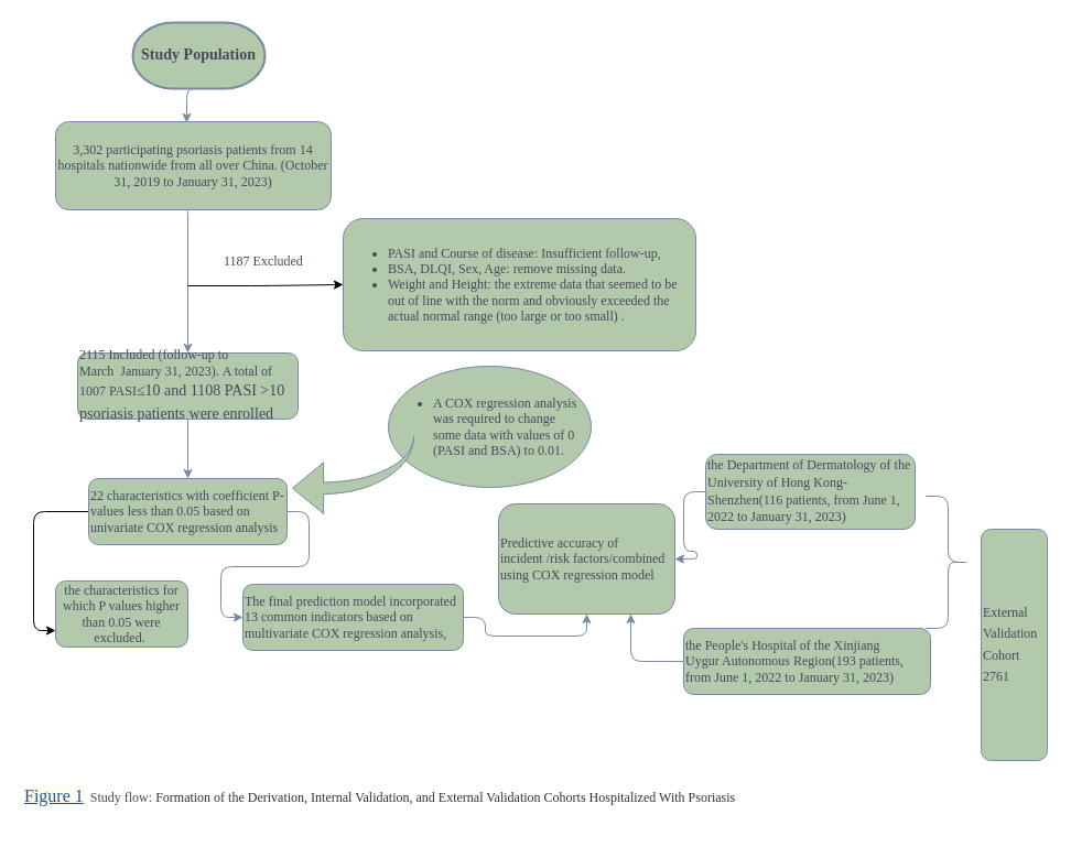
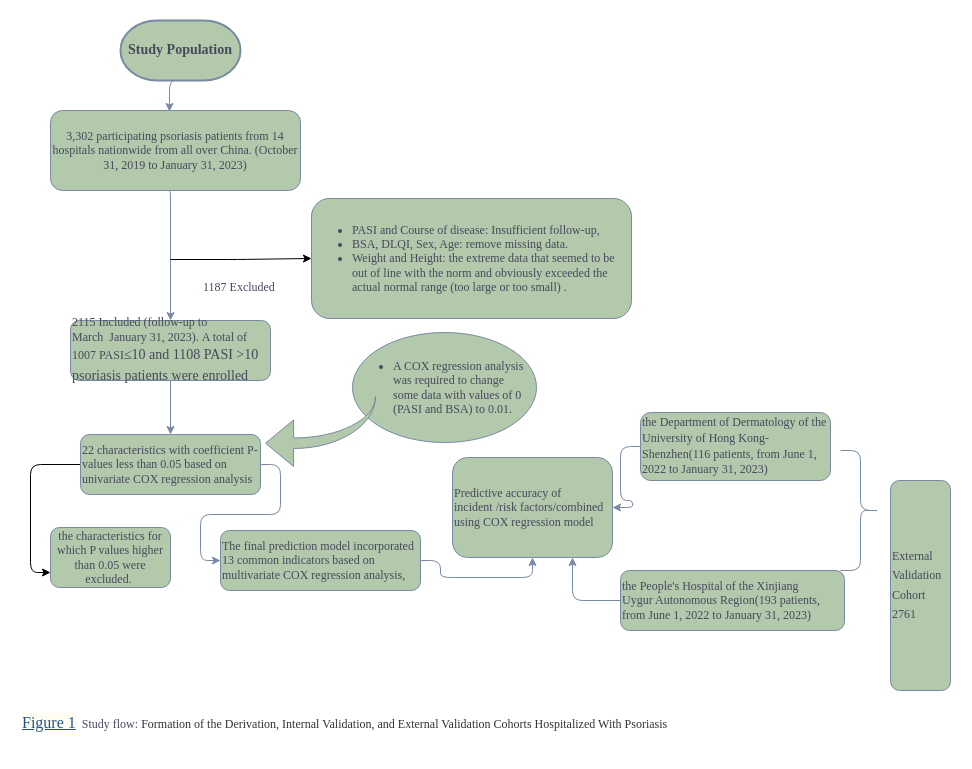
  <mxCell id="0" />
  <mxCell id="1" parent="0" />
  <mxCell id="2" style="edgeStyle=orthogonalEdgeStyle;rounded=1;orthogonalLoop=1;jettySize=auto;html=1;exitX=0.5;exitY=1;exitDx=0;exitDy=0;fontFamily=Times New Roman;labelBackgroundColor=none;verticalAlign=middle;labelBorderColor=none;strokeColor=#788AA3;fontColor=default;" edge="1" parent="1" target="3"><mxGeometry relative="1" as="geometry"><mxPoint x="169" y="191" as="sourcePoint" /><Array as="points"><mxPoint x="170" y="191" /></Array></mxGeometry></mxCell>
  <mxCell id="3" value="2115 Included (follow-up to March&amp;nbsp;&amp;nbsp;January 31, 2023).&amp;nbsp;A total of 1007 PASI&lt;span style=&quot;font-size:10.5pt;mso-bidi-font-size:12.0pt;line-height:150%;font-family:&lt;br/&gt;宋体;mso-ascii-font-family:&amp;quot;Times New Roman&amp;quot;;mso-fareast-theme-font:minor-fareast;&lt;br/&gt;mso-hansi-font-family:&amp;quot;Times New Roman&amp;quot;;mso-bidi-font-family:&amp;quot;Times New Roman&amp;quot;;&lt;br/&gt;mso-bidi-theme-font:minor-bidi;mso-font-kerning:1.0pt;mso-ansi-language:EN-US;&lt;br/&gt;mso-fareast-language:ZH-CN;mso-bidi-language:AR-SA&quot; lang=&quot;ZH-CN&quot;&gt;≤&lt;/span&gt;&lt;span style=&quot;font-size:10.5pt;mso-bidi-font-size:12.0pt;line-height:150%;font-family:&lt;br/&gt;&amp;quot;Times New Roman&amp;quot;,serif;mso-fareast-font-family:宋体;mso-fareast-theme-font:minor-fareast;&lt;br/&gt;mso-bidi-theme-font:minor-bidi;mso-font-kerning:1.0pt;mso-ansi-language:EN-US;&lt;br/&gt;mso-fareast-language:ZH-CN;mso-bidi-language:AR-SA&quot;&gt;10 and 1108 PASI &amp;gt;10&lt;br/&gt;psoriasis patients were enrolled&lt;/span&gt;" style="rounded=1;whiteSpace=wrap;html=1;fontFamily=Times New Roman;labelBackgroundColor=none;verticalAlign=middle;labelBorderColor=none;fillColor=#B2C9AB;strokeColor=#788AA3;fontColor=#46495D;container=0;align=left;" vertex="1" parent="1"><mxGeometry x="70" y="320" width="200" height="60" as="geometry" /></mxCell>
  <mxCell id="4" value="&lt;a style=&quot;box-sizing: inherit; background-color: rgb(255, 252, 240); color: rgb(32, 84, 147); cursor: pointer; outline: 0px; margin-top: 0px; margin-bottom: 0px; font-size: 16px; display: inline-block !important;&quot; target=&quot;figure&quot; href=&quot;https://www.ncbi.nlm.nih.gov/pmc/articles/PMC5820711/figure/joi170125f1/&quot; class=&quot;figpopup&quot;&gt;Figure 1&lt;/a&gt;&amp;nbsp;&amp;nbsp;Study flow:&amp;nbsp;&lt;font color=&quot;#333333&quot;&gt;Formation of the Derivation, Internal Validation, and External Validation Cohorts Hospitalized With Psoriasis&lt;/font&gt;" style="text;whiteSpace=wrap;html=1;fontFamily=Times New Roman;labelBackgroundColor=none;verticalAlign=middle;labelBorderColor=none;fontColor=#46495D;rounded=1;container=0;" vertex="1" parent="1"><mxGeometry x="20" y="697" width="727" height="50" as="geometry" /></mxCell>
  <mxCell id="5" value="" style="endArrow=classic;html=1;rounded=1;entryX=0;entryY=0.5;entryDx=0;entryDy=0;fontFamily=Times New Roman;labelBackgroundColor=none;verticalAlign=middle;labelBorderColor=none;strokeColor=#000000;fontColor=default;" edge="1" parent="1" target="20"><mxGeometry width="50" height="50" relative="1" as="geometry"><mxPoint x="170" y="259" as="sourcePoint" /><mxPoint x="310" y="258" as="targetPoint" /><Array as="points"><mxPoint x="237" y="259" /></Array></mxGeometry></mxCell>
  <mxCell id="6" value="&lt;p style=&quot;line-height: 160%;&quot;&gt;External Validation Cohort&lt;br&gt;2761&lt;/p&gt;" style="rounded=1;whiteSpace=wrap;html=1;align=left;direction=south;fontFamily=Times New Roman;labelBackgroundColor=none;verticalAlign=middle;labelBorderColor=none;fillColor=#B2C9AB;strokeColor=#788AA3;fontColor=#46495D;container=0;" vertex="1" parent="1"><mxGeometry x="890" y="480" width="60" height="210" as="geometry" /></mxCell>
  <mxCell id="7" value="&lt;p style=&quot;border-color: var(--border-color); line-height: 15.6px;&quot;&gt;the Department of Dermatology of the University of Hong Kong-Shenzhen(116 patients, from June 1, 2022 to January 31, 2023)&lt;/p&gt;" style="rounded=1;whiteSpace=wrap;html=1;align=left;fontFamily=Times New Roman;labelBackgroundColor=none;verticalAlign=middle;labelBorderColor=none;fillColor=#B2C9AB;strokeColor=#788AA3;fontColor=#46495D;container=0;" vertex="1" parent="1"><mxGeometry x="640" y="412" width="190" height="68" as="geometry" /></mxCell>
  <mxCell id="8" value="&lt;div&gt;the People's Hospital of the Xinjiang&lt;/div&gt;&lt;div&gt;Uygur Autonomous Region(193 patients,&amp;nbsp;&lt;/div&gt;&lt;div&gt;from June 1, 2022 to January 31, 2023&lt;span style=&quot;background-color: transparent;&quot;&gt;)&lt;/span&gt;&lt;/div&gt;" style="rounded=1;whiteSpace=wrap;html=1;align=left;fontFamily=Times New Roman;labelBackgroundColor=none;verticalAlign=middle;labelBorderColor=none;fillColor=#B2C9AB;strokeColor=#788AA3;fontColor=#46495D;container=0;" vertex="1" parent="1"><mxGeometry x="620" y="570" width="224" height="60" as="geometry" /></mxCell>
  <mxCell id="9" style="edgeStyle=orthogonalEdgeStyle;rounded=1;orthogonalLoop=1;jettySize=auto;html=1;exitX=0;exitY=0.5;exitDx=0;exitDy=0;entryX=0;entryY=0.75;entryDx=0;entryDy=0;" edge="1" parent="1" source="10" target="16"><mxGeometry relative="1" as="geometry" /></mxCell>
  <mxCell id="10" value="22 characteristics with coefficient P-values less than 0.05&amp;nbsp;based on univariate COX regression analysis" style="rounded=1;whiteSpace=wrap;html=1;align=left;fontFamily=Times New Roman;labelBackgroundColor=none;verticalAlign=middle;labelBorderColor=none;fillColor=#B2C9AB;strokeColor=#788AA3;fontColor=#46495D;container=0;" vertex="1" parent="1"><mxGeometry x="80" y="434" width="180" height="60" as="geometry" /></mxCell>
  <mxCell id="11" style="edgeStyle=orthogonalEdgeStyle;rounded=1;orthogonalLoop=1;jettySize=auto;html=1;exitX=0.5;exitY=1;exitDx=0;exitDy=0;entryX=0.5;entryY=0;entryDx=0;entryDy=0;fontFamily=Times New Roman;labelBackgroundColor=none;verticalAlign=middle;labelBorderColor=none;strokeColor=#788AA3;fontColor=default;" edge="1" parent="1" source="3" target="10"><mxGeometry relative="1" as="geometry"><mxPoint x="80" y="490" as="sourcePoint" /></mxGeometry></mxCell>
  <mxCell id="12" value="The final prediction model incorporated 13 common indicators based on multivariate COX regression analysis,&amp;nbsp;" style="rounded=1;whiteSpace=wrap;html=1;align=left;fontFamily=Times New Roman;labelBackgroundColor=none;verticalAlign=middle;labelBorderColor=none;fillColor=#B2C9AB;strokeColor=#788AA3;fontColor=#46495D;container=0;" vertex="1" parent="1"><mxGeometry x="220" y="530" width="200" height="60" as="geometry" /></mxCell>
  <mxCell id="13" style="edgeStyle=orthogonalEdgeStyle;rounded=1;orthogonalLoop=1;jettySize=auto;html=1;exitX=1;exitY=0.5;exitDx=0;exitDy=0;entryX=0;entryY=0.5;entryDx=0;entryDy=0;fontFamily=Times New Roman;labelBackgroundColor=none;verticalAlign=middle;labelBorderColor=none;strokeColor=#788AA3;fontColor=default;" edge="1" parent="1" source="10" target="12"><mxGeometry relative="1" as="geometry" /></mxCell>
  <mxCell id="14" style="edgeStyle=orthogonalEdgeStyle;rounded=1;orthogonalLoop=1;jettySize=auto;html=1;exitX=0.5;exitY=1;exitDx=0;exitDy=0;exitPerimeter=0;fontFamily=Times New Roman;labelBackgroundColor=none;verticalAlign=middle;labelBorderColor=none;strokeColor=#788AA3;fontColor=default;" edge="1" parent="1" source="15"><mxGeometry relative="1" as="geometry"><mxPoint x="169" y="111" as="targetPoint" /></mxGeometry></mxCell>
  <mxCell id="15" value="&lt;b&gt;&lt;font style=&quot;font-size: 14px;&quot;&gt;Study Population&lt;/font&gt;&lt;/b&gt;" style="strokeWidth=2;html=1;shape=mxgraph.flowchart.terminator;whiteSpace=wrap;fontFamily=Times New Roman;labelBackgroundColor=none;verticalAlign=middle;labelBorderColor=none;fillColor=#B2C9AB;strokeColor=#788AA3;fontColor=#46495D;rounded=1;container=0;" vertex="1" parent="1"><mxGeometry x="120" y="20" width="120" height="60" as="geometry" /></mxCell>
  <mxCell id="16" value="&lt;span&gt;&lt;/span&gt;the characteristics for which P values higher than 0.05 were excluded.&lt;span&gt;&amp;nbsp;&lt;/span&gt;" style="rounded=1;whiteSpace=wrap;html=1;fontFamily=Times New Roman;labelBackgroundColor=none;verticalAlign=middle;labelBorderColor=none;fillColor=#B2C9AB;strokeColor=#788AA3;fontColor=#46495D;container=0;" vertex="1" parent="1"><mxGeometry x="50" y="527" width="120" height="60" as="geometry" /></mxCell>
  <mxCell id="17" value="&lt;div style=&quot;border-color: var(--border-color);&quot;&gt;Predictive accuracy of incident&amp;nbsp;&lt;span style=&quot;&quot;&gt;/risk&amp;nbsp;&lt;/span&gt;&lt;span style=&quot;&quot;&gt;factors/combined using COX&amp;nbsp;&lt;/span&gt;&lt;span style=&quot;&quot;&gt;regression model&lt;/span&gt;&lt;/div&gt;" style="rounded=1;whiteSpace=wrap;html=1;align=left;fontFamily=Times New Roman;labelBackgroundColor=none;verticalAlign=middle;labelBorderColor=none;fillColor=#B2C9AB;strokeColor=#788AA3;fontColor=#46495D;container=0;" vertex="1" parent="1"><mxGeometry x="452" y="457" width="160" height="100" as="geometry" /></mxCell>
  <mxCell id="18" style="edgeStyle=orthogonalEdgeStyle;rounded=1;orthogonalLoop=1;jettySize=auto;html=1;exitX=0;exitY=0.5;exitDx=0;exitDy=0;entryX=1;entryY=0.5;entryDx=0;entryDy=0;fontFamily=Times New Roman;labelBackgroundColor=none;verticalAlign=middle;labelBorderColor=none;strokeColor=#788AA3;fontColor=default;" edge="1" parent="1" source="7" target="17"><mxGeometry relative="1" as="geometry" /></mxCell>
  <mxCell id="19" value="" style="shape=curlyBracket;whiteSpace=wrap;html=1;rounded=1;flipH=1;labelPosition=right;verticalLabelPosition=middle;align=left;verticalAlign=middle;fontFamily=Times New Roman;labelBackgroundColor=none;labelBorderColor=none;fillColor=#B2C9AB;strokeColor=#788AA3;fontColor=#46495D;container=0;" vertex="1" parent="1"><mxGeometry x="840" y="450" width="40" height="120" as="geometry" /></mxCell>
  <mxCell id="20" value="&lt;div style=&quot;border-color: var(--border-color); text-align: left;&quot;&gt;&lt;ul&gt;&lt;li&gt;&lt;span style=&quot;&quot;&gt;PASI and Course of disease: Insufficient follow-up,&lt;/span&gt;&lt;br&gt;&lt;/li&gt;&lt;li&gt;&lt;font&gt;BSA, DLQI, Sex, Age: remove missing data.&amp;nbsp;&lt;/font&gt;&lt;/li&gt;&lt;li&gt;&lt;font&gt;Weight and Height: the extreme data that seemed to be out of line with the norm and obviously exceeded the actual normal range (too large or too small) .&lt;/font&gt;&lt;/li&gt;&lt;/ul&gt;&lt;/div&gt;" style="rounded=1;whiteSpace=wrap;html=1;fontFamily=Times New Roman;labelBackgroundColor=none;verticalAlign=middle;labelBorderColor=none;fillColor=#B2C9AB;strokeColor=#788AA3;fontColor=#46495D;container=0;" vertex="1" parent="1"><mxGeometry x="311" y="198" width="320" height="120" as="geometry" /></mxCell>
- <mxCell id="21" value="1187 Excluded" style="text;whiteSpace=wrap;html=1;fontFamily=Times New Roman;labelBackgroundColor=none;verticalAlign=middle;labelBorderColor=none;fontColor=#46495D;rounded=1;container=0;" vertex="1" parent="1"><mxGeometry x="201" y="222" width="100" height="30" as="geometry" /></mxCell>
+ <mxCell id="21" value="1187 Excluded" style="text;whiteSpace=wrap;html=1;fontFamily=Times New Roman;labelBackgroundColor=none;verticalAlign=middle;labelBorderColor=none;fontColor=#46495D;rounded=1;container=0;" vertex="1" parent="1"><mxGeometry x="201" y="272" width="100" height="30" as="geometry" /></mxCell>
  <mxCell id="22" value="3,302 participating psoriasis patients from 14 hospitals nationwide from all over China. (&lt;span style=&quot;border-color: var(--border-color); text-align: left;&quot;&gt;October 31, 2019 to January 31, 2023&lt;/span&gt;&lt;span style=&quot;border-color: var(--border-color); text-align: left;&quot;&gt;)&lt;/span&gt;" style="rounded=1;whiteSpace=wrap;html=1;fontFamily=Times New Roman;labelBackgroundColor=none;verticalAlign=middle;labelBorderColor=none;fillColor=#B2C9AB;strokeColor=#788AA3;fontColor=#46495D;container=0;" vertex="1" parent="1"><mxGeometry x="50" y="110" width="250" height="80" as="geometry" /></mxCell>
  <mxCell id="23" value="&lt;p style=&quot;line-height: 100%;&quot;&gt;&lt;/p&gt;&lt;ul&gt;&lt;li style=&quot;text-align: left;&quot;&gt;A COX regression analysis was required to change some&amp;nbsp;&lt;span style=&quot;border-color: var(--border-color);&quot;&gt;data with values of 0 (PASI and BSA) to 0.01.&lt;/span&gt;&lt;/li&gt;&lt;/ul&gt;&lt;p&gt;&lt;/p&gt;" style="shape=ellipse;html=1;dashed=0;whiteSpace=wrap;perimeter=ellipsePerimeter;fontFamily=Times New Roman;labelBackgroundColor=none;verticalAlign=middle;labelBorderColor=none;fillColor=#B2C9AB;strokeColor=#788AA3;fontColor=#46495D;rounded=1;container=0;align=center;" vertex="1" parent="1"><mxGeometry x="352" y="332" width="184" height="110" as="geometry" /></mxCell>
  <mxCell id="24" value="" style="html=1;shadow=0;dashed=0;align=center;verticalAlign=middle;shape=mxgraph.arrows2.jumpInArrow;dy=5.26;dx=28.12;arrowHead=46.55;rotation=-90;fontFamily=Times New Roman;labelBackgroundColor=none;labelBorderColor=none;fillColor=#B2C9AB;strokeColor=#788AA3;fontColor=#46495D;rounded=1;container=0;direction=north;" vertex="1" parent="1"><mxGeometry x="285" y="376" width="70" height="110" as="geometry" /></mxCell>
  <mxCell id="25" style="edgeStyle=orthogonalEdgeStyle;rounded=1;orthogonalLoop=1;jettySize=auto;html=1;exitX=0;exitY=0.5;exitDx=0;exitDy=0;entryX=0.75;entryY=1;entryDx=0;entryDy=0;fontFamily=Times New Roman;labelBackgroundColor=none;verticalAlign=middle;labelBorderColor=none;strokeColor=#788AA3;fontColor=default;" edge="1" parent="1" source="8" target="17"><mxGeometry relative="1" as="geometry" /></mxCell>
  <mxCell id="26" style="edgeStyle=orthogonalEdgeStyle;rounded=1;orthogonalLoop=1;jettySize=auto;html=1;exitX=1;exitY=0.5;exitDx=0;exitDy=0;entryX=0.5;entryY=1;entryDx=0;entryDy=0;fontFamily=Times New Roman;labelBackgroundColor=none;verticalAlign=middle;labelBorderColor=none;strokeColor=#788AA3;fontColor=default;" edge="1" parent="1" source="12" target="17"><mxGeometry relative="1" as="geometry" /></mxCell>
